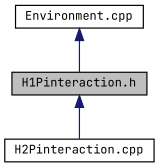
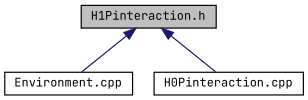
  digraph {
    fontname="JetBrains Mono"
    node [color=black fillcolor=white fontname="JetBrains Mono" fontsize=10 shape=record style=filled]
    edge [color=midnightblue dir=back fontname="JetBrains Mono" fontsize=10 labelfontname=Helvetica labelfontsize=10 style=solid]
    n1 [fillcolor=grey75 fontcolor=black height=0.2 label="H1Pinteraction.h" width=0.4]
    n2 [height=0.2 label="Environment.cpp" width=0.4]
-   n3 [height=0.2 label="H2Pinteraction.cpp" width=0.4]
-   n2 -> n1
+   n3 [height=0.2 label="H0Pinteraction.cpp" width=0.4]
+   n1 -> n2
    n1 -> n3
  }
